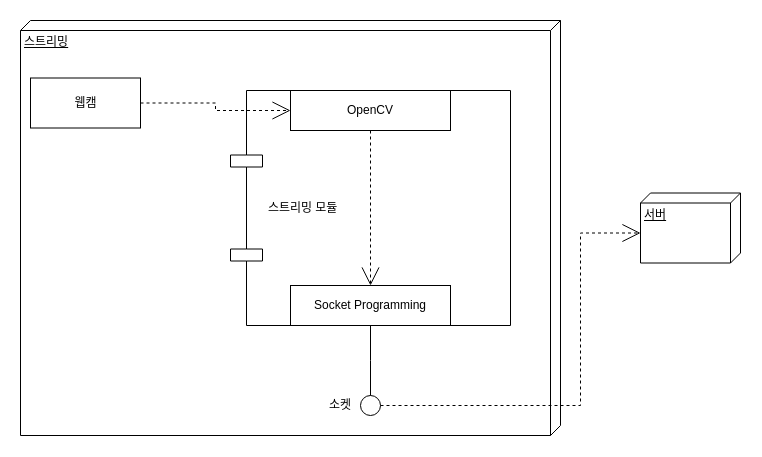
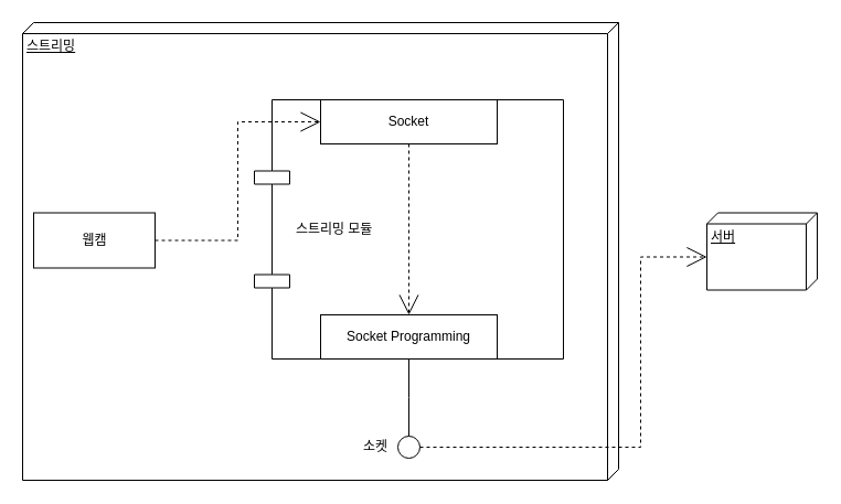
  <mxCell id="0" />
  <mxCell id="1" parent="0" />
  <mxCell id="2" value="스트리밍" style="verticalAlign=top;align=left;spacingTop=8;spacingLeft=2;spacingRight=12;shape=cube;size=10;direction=south;fontStyle=4;html=1;rounded=0;shadow=0;comic=0;labelBackgroundColor=none;strokeWidth=1;fontFamily=Verdana;fontSize=12" parent="1" vertex="1"><mxGeometry x="20" y="20" width="540" height="415" as="geometry" /></mxCell>
  <mxCell id="3" value="서버" style="verticalAlign=top;align=left;spacingTop=8;spacingLeft=2;spacingRight=12;shape=cube;size=10;direction=south;fontStyle=4;html=1;rounded=0;shadow=0;comic=0;labelBackgroundColor=none;strokeWidth=1;fontFamily=Verdana;fontSize=12" parent="1" vertex="1"><mxGeometry x="640" y="192.5" width="100" height="70" as="geometry" /></mxCell>
- <mxCell id="4" value="웹캠" style="html=1;rounded=0;shadow=0;comic=0;labelBackgroundColor=none;strokeWidth=1;fontFamily=Verdana;fontSize=12;align=center;" parent="1" vertex="1"><mxGeometry x="30" y="77.5" width="110" height="50" as="geometry" /></mxCell>
+ <mxCell id="4" value="웹캠" style="html=1;rounded=0;shadow=0;comic=0;labelBackgroundColor=none;strokeWidth=1;fontFamily=Verdana;fontSize=12;align=center;" parent="1" vertex="1"><mxGeometry x="30" y="192.5" width="110" height="50" as="geometry" /></mxCell>
  <mxCell id="5" value="스트리밍 모듈" style="shape=component;align=left;spacingLeft=36;rounded=0;shadow=0;comic=0;labelBackgroundColor=none;strokeWidth=1;fontFamily=Verdana;fontSize=12;html=1;" parent="1" vertex="1"><mxGeometry x="230" y="90" width="280" height="235" as="geometry" /></mxCell>
  <mxCell id="6" value="" style="ellipse;whiteSpace=wrap;html=1;rounded=0;shadow=0;comic=0;labelBackgroundColor=none;strokeWidth=1;fontFamily=Verdana;fontSize=12;align=center;" parent="1" vertex="1"><mxGeometry x="360" y="395" width="20" height="20" as="geometry" /></mxCell>
  <mxCell id="7" style="edgeStyle=elbowEdgeStyle;rounded=0;html=1;labelBackgroundColor=none;startArrow=none;startFill=0;startSize=8;endArrow=none;endFill=0;endSize=16;fontFamily=Verdana;fontSize=12;" parent="1" source="6" target="5" edge="1"><mxGeometry relative="1" as="geometry"><Array as="points" /></mxGeometry></mxCell>
  <mxCell id="8" style="edgeStyle=orthogonalEdgeStyle;rounded=0;html=1;labelBackgroundColor=none;startArrow=none;startFill=0;startSize=8;endArrow=open;endFill=0;endSize=16;fontFamily=Verdana;fontSize=12;dashed=1;entryX=0;entryY=0.5;entryDx=0;entryDy=0;exitX=1;exitY=0.5;exitDx=0;exitDy=0;" parent="1" source="4" target="10" edge="1"><mxGeometry relative="1" as="geometry"><Array as="points" /></mxGeometry></mxCell>
  <mxCell id="9" value="소켓" style="text;html=1;strokeColor=none;fillColor=none;align=center;verticalAlign=middle;whiteSpace=wrap;rounded=0;" vertex="1" parent="1"><mxGeometry x="320" y="395" width="40" height="20" as="geometry" /></mxCell>
- <mxCell id="10" value="OpenCV" style="rounded=0;whiteSpace=wrap;html=1;" vertex="1" parent="1"><mxGeometry x="290" y="90" width="160" height="40" as="geometry" /></mxCell>
+ <mxCell id="10" value="Socket" style="rounded=0;whiteSpace=wrap;html=1;" vertex="1" parent="1"><mxGeometry x="290" y="90" width="160" height="40" as="geometry" /></mxCell>
  <mxCell id="11" value="Socket Programming" style="rounded=0;whiteSpace=wrap;html=1;" vertex="1" parent="1"><mxGeometry x="290" y="285" width="160" height="40" as="geometry" /></mxCell>
  <mxCell id="12" style="edgeStyle=orthogonalEdgeStyle;rounded=0;html=1;labelBackgroundColor=none;startArrow=none;startFill=0;startSize=8;endArrow=open;endFill=0;endSize=16;fontFamily=Verdana;fontSize=12;dashed=1;entryX=0.5;entryY=0;entryDx=0;entryDy=0;exitX=0.5;exitY=1;exitDx=0;exitDy=0;" edge="1" parent="1" source="10" target="11"><mxGeometry relative="1" as="geometry"><Array as="points" /><mxPoint x="150" y="227.5" as="sourcePoint" /><mxPoint x="300" y="120" as="targetPoint" /></mxGeometry></mxCell>
  <mxCell id="13" style="edgeStyle=orthogonalEdgeStyle;rounded=0;html=1;labelBackgroundColor=none;startArrow=none;startFill=0;startSize=8;endArrow=open;endFill=0;endSize=16;fontFamily=Verdana;fontSize=12;dashed=1;entryX=0;entryY=0;entryDx=40;entryDy=100;exitX=1;exitY=0.5;exitDx=0;exitDy=0;entryPerimeter=0;" edge="1" parent="1" source="6" target="3"><mxGeometry relative="1" as="geometry"><Array as="points"><mxPoint x="580" y="405" /><mxPoint x="580" y="233" /></Array><mxPoint x="380" y="140" as="sourcePoint" /><mxPoint x="380" y="295" as="targetPoint" /></mxGeometry></mxCell>
